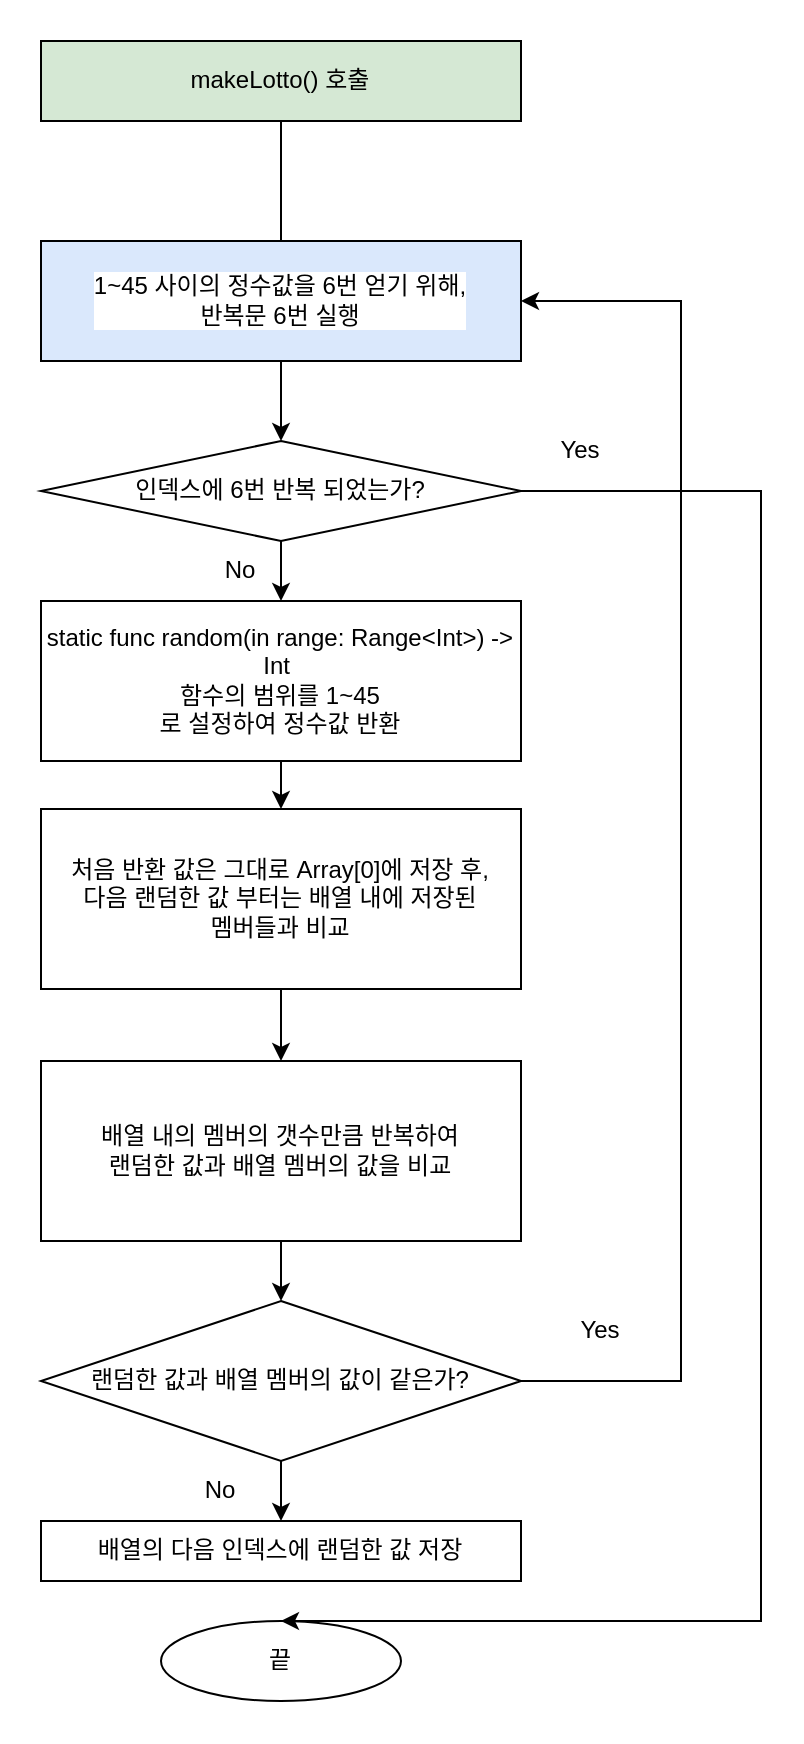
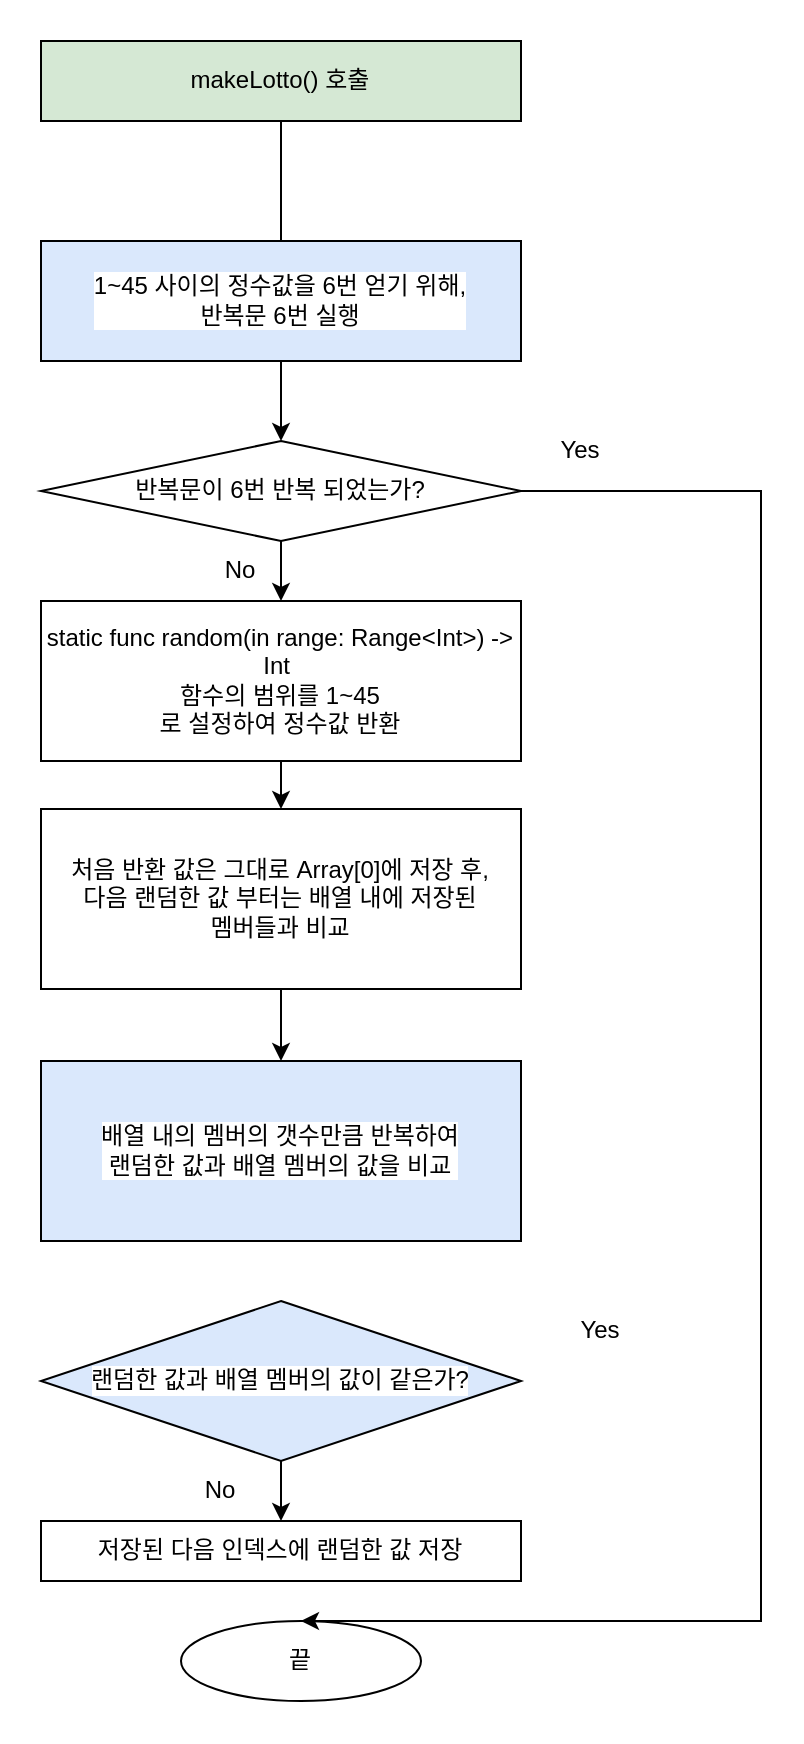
  <mxCell id="0" />
  <mxCell id="1" parent="0" />
  <mxCell id="2" value="makeLotto() 호출" style="rounded=0;whiteSpace=wrap;html=1;fillColor=#d5e8d4;" vertex="1" parent="1"><mxGeometry x="20" y="20" width="240" height="40" as="geometry" /></mxCell>
  <mxCell id="3" value="static func random(in range: Range&amp;lt;Int&amp;gt;) -&amp;gt; Int&amp;nbsp;&lt;br&gt;함수의 범위를 1~45&lt;br&gt;로 설정하여 정수값 반환" style="rounded=0;whiteSpace=wrap;html=1;" vertex="1" parent="1"><mxGeometry x="20" y="300" width="240" height="80" as="geometry" /></mxCell>
  <mxCell id="4" value="1~45 사이의 정수값을 6번 얻기 위해,&lt;br&gt;반복문 6번 실행" style="rounded=0;whiteSpace=wrap;html=1;labelBackgroundColor=#FFFFFF;fillColor=#dae8fc;" vertex="1" parent="1"><mxGeometry x="20" y="120" width="240" height="60" as="geometry" /></mxCell>
  <mxCell id="5" value="" style="endArrow=none;html=1;rounded=0;exitX=0.5;exitY=1;exitDx=0;exitDy=0;entryX=0.5;entryY=0;entryDx=0;entryDy=0;" edge="1" parent="1" source="2" target="4"><mxGeometry width="50" height="50" relative="1" as="geometry"><mxPoint x="140" y="210" as="sourcePoint" /><mxPoint x="190" y="160" as="targetPoint" /></mxGeometry></mxCell>
  <mxCell id="6" value="처음 반환 값은 그대로 Array[0]에 저장 후,&lt;br&gt;다음 랜덤한 값 부터는 배열 내에 저장된&lt;br&gt;멤버들과 비교" style="rounded=0;whiteSpace=wrap;html=1;labelBackgroundColor=#FFFFFF;" vertex="1" parent="1"><mxGeometry x="20" y="404" width="240" height="90" as="geometry" /></mxCell>
  <mxCell id="7" value="" style="endArrow=classic;html=1;rounded=0;exitX=0.5;exitY=1;exitDx=0;exitDy=0;entryX=0.5;entryY=0;entryDx=0;entryDy=0;" edge="1" parent="1" source="3" target="6"><mxGeometry width="50" height="50" relative="1" as="geometry"><mxPoint x="140" y="470" as="sourcePoint" /><mxPoint x="190" y="420" as="targetPoint" /></mxGeometry></mxCell>
- <mxCell id="8" value="배열 내의 멤버의 갯수만큼 반복하여&lt;br&gt;랜덤한 값과 배열 멤버의 값을 비교" style="rounded=0;whiteSpace=wrap;html=1;labelBackgroundColor=#FFFFFF;" vertex="1" parent="1"><mxGeometry x="20" y="530" width="240" height="90" as="geometry" /></mxCell>
- <mxCell id="9" value="인덱스에 6번 반복 되었는가?" style="rhombus;whiteSpace=wrap;html=1;labelBackgroundColor=#FFFFFF;" vertex="1" parent="1"><mxGeometry x="20" y="220" width="240" height="50" as="geometry" /></mxCell>
+ <mxCell id="8" value="배열 내의 멤버의 갯수만큼 반복하여&lt;br&gt;랜덤한 값과 배열 멤버의 값을 비교" style="rounded=0;whiteSpace=wrap;html=1;labelBackgroundColor=#FFFFFF;fillColor=#dae8fc;" vertex="1" parent="1"><mxGeometry x="20" y="530" width="240" height="90" as="geometry" /></mxCell>
+ <mxCell id="9" value="반복문이 6번 반복 되었는가?" style="rhombus;whiteSpace=wrap;html=1;labelBackgroundColor=#FFFFFF;" vertex="1" parent="1"><mxGeometry x="20" y="220" width="240" height="50" as="geometry" /></mxCell>
  <mxCell id="10" value="" style="endArrow=classic;html=1;rounded=0;exitX=0.5;exitY=1;exitDx=0;exitDy=0;entryX=0.5;entryY=0;entryDx=0;entryDy=0;" edge="1" parent="1" source="9" target="3"><mxGeometry width="50" height="50" relative="1" as="geometry"><mxPoint x="140" y="440" as="sourcePoint" /><mxPoint x="190" y="390" as="targetPoint" /></mxGeometry></mxCell>
  <mxCell id="11" value="No" style="text;html=1;strokeColor=none;fillColor=none;align=center;verticalAlign=middle;whiteSpace=wrap;rounded=0;labelBackgroundColor=#FFFFFF;" vertex="1" parent="1"><mxGeometry x="90" y="270" width="60" height="30" as="geometry" /></mxCell>
- <mxCell id="12" value="끝" style="ellipse;whiteSpace=wrap;html=1;labelBackgroundColor=#FFFFFF;" vertex="1" parent="1"><mxGeometry x="80" y="810" width="120" height="40" as="geometry" /></mxCell>
+ <mxCell id="12" value="끝" style="ellipse;whiteSpace=wrap;html=1;labelBackgroundColor=#FFFFFF;" vertex="1" parent="1"><mxGeometry x="90" y="810" width="120" height="40" as="geometry" /></mxCell>
  <mxCell id="13" value="Yes" style="text;html=1;strokeColor=none;fillColor=none;align=center;verticalAlign=middle;whiteSpace=wrap;rounded=0;labelBackgroundColor=#FFFFFF;" vertex="1" parent="1"><mxGeometry x="260" y="210" width="60" height="30" as="geometry" /></mxCell>
- <mxCell id="14" value="랜덤한 값과 배열 멤버의 값이 같은가?" style="rhombus;whiteSpace=wrap;html=1;labelBackgroundColor=#FFFFFF;" vertex="1" parent="1"><mxGeometry x="20" y="650" width="240" height="80" as="geometry" /></mxCell>
- <mxCell id="15" value="배열의 다음 인덱스에 랜덤한 값 저장" style="rounded=0;whiteSpace=wrap;html=1;labelBackgroundColor=#FFFFFF;" vertex="1" parent="1"><mxGeometry x="20" y="760" width="240" height="30" as="geometry" /></mxCell>
+ <mxCell id="14" value="랜덤한 값과 배열 멤버의 값이 같은가?" style="rhombus;whiteSpace=wrap;html=1;labelBackgroundColor=#FFFFFF;fillColor=#dae8fc;" vertex="1" parent="1"><mxGeometry x="20" y="650" width="240" height="80" as="geometry" /></mxCell>
+ <mxCell id="15" value="저장된 다음 인덱스에 랜덤한 값 저장" style="rounded=0;whiteSpace=wrap;html=1;labelBackgroundColor=#FFFFFF;" vertex="1" parent="1"><mxGeometry x="20" y="760" width="240" height="30" as="geometry" /></mxCell>
  <mxCell id="16" value="" style="endArrow=classic;html=1;rounded=0;exitX=0.5;exitY=1;exitDx=0;exitDy=0;entryX=0.5;entryY=0;entryDx=0;entryDy=0;" edge="1" parent="1" source="14" target="15"><mxGeometry width="50" height="50" relative="1" as="geometry"><mxPoint x="140" y="720" as="sourcePoint" /><mxPoint x="190" y="670" as="targetPoint" /></mxGeometry></mxCell>
  <mxCell id="17" value="No" style="text;html=1;strokeColor=none;fillColor=none;align=center;verticalAlign=middle;whiteSpace=wrap;rounded=0;labelBackgroundColor=#FFFFFF;" vertex="1" parent="1"><mxGeometry x="80" y="730" width="60" height="30" as="geometry" /></mxCell>
- <mxCell id="18" value="" style="endArrow=classic;html=1;rounded=0;exitX=1;exitY=0.5;exitDx=0;exitDy=0;entryX=1;entryY=0.5;entryDx=0;entryDy=0;" edge="1" parent="1" source="14" target="4"><mxGeometry width="50" height="50" relative="1" as="geometry"><mxPoint x="140" y="720" as="sourcePoint" /><mxPoint x="190" y="670" as="targetPoint" /><Array as="points"><mxPoint x="340" y="690" /><mxPoint x="340" y="150" /></Array></mxGeometry></mxCell>
  <mxCell id="19" value="Yes" style="text;html=1;strokeColor=none;fillColor=none;align=center;verticalAlign=middle;whiteSpace=wrap;rounded=0;labelBackgroundColor=#FFFFFF;" vertex="1" parent="1"><mxGeometry x="270" y="650" width="60" height="30" as="geometry" /></mxCell>
  <mxCell id="20" value="" style="endArrow=classic;html=1;rounded=0;exitX=0.5;exitY=1;exitDx=0;exitDy=0;entryX=0.5;entryY=0;entryDx=0;entryDy=0;" edge="1" parent="1" source="6" target="8"><mxGeometry width="50" height="50" relative="1" as="geometry"><mxPoint x="140" y="690" as="sourcePoint" /><mxPoint x="190" y="640" as="targetPoint" /></mxGeometry></mxCell>
- <mxCell id="21" value="" style="endArrow=classic;html=1;rounded=0;exitX=0.5;exitY=1;exitDx=0;exitDy=0;entryX=0.5;entryY=0;entryDx=0;entryDy=0;" edge="1" parent="1" source="8" target="14"><mxGeometry width="50" height="50" relative="1" as="geometry"><mxPoint x="150" y="590" as="sourcePoint" /><mxPoint x="150" y="620" as="targetPoint" /></mxGeometry></mxCell>
  <mxCell id="22" value="" style="endArrow=classic;html=1;rounded=0;exitX=0.5;exitY=1;exitDx=0;exitDy=0;entryX=0.5;entryY=0;entryDx=0;entryDy=0;" edge="1" parent="1" source="4" target="9"><mxGeometry width="50" height="50" relative="1" as="geometry"><mxPoint x="140" y="320" as="sourcePoint" /><mxPoint x="190" y="270" as="targetPoint" /></mxGeometry></mxCell>
  <mxCell id="23" value="" style="endArrow=classic;html=1;rounded=0;exitX=1;exitY=0.5;exitDx=0;exitDy=0;entryX=0.5;entryY=0;entryDx=0;entryDy=0;" edge="1" parent="1" source="9" target="12"><mxGeometry width="50" height="50" relative="1" as="geometry"><mxPoint x="140" y="380" as="sourcePoint" /><mxPoint x="380" y="750" as="targetPoint" /><Array as="points"><mxPoint x="380" y="245" /><mxPoint x="380" y="810" /></Array></mxGeometry></mxCell>
